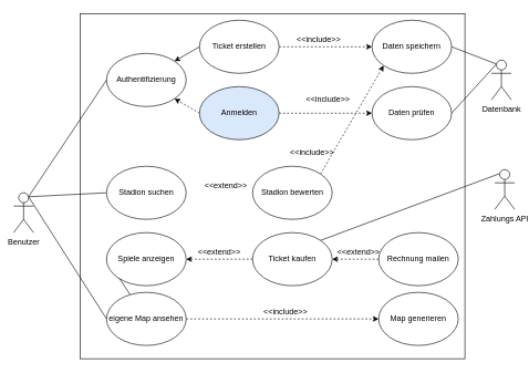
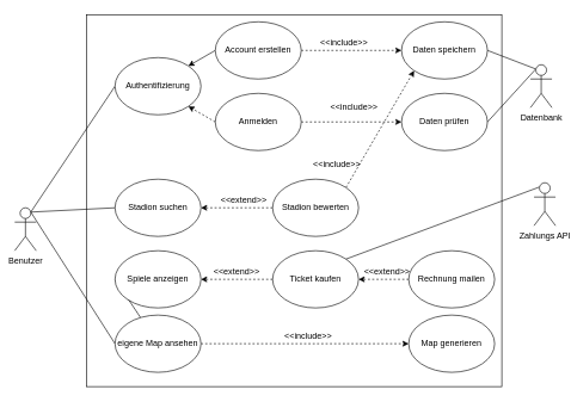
  <mxCell id="0" />
  <mxCell id="1" parent="0" />
  <mxCell id="2" value="" style="rounded=0;whiteSpace=wrap;html=1;" parent="1" vertex="1"><mxGeometry x="120" y="20" width="580" height="520" as="geometry" /></mxCell>
  <mxCell id="3" style="rounded=0;orthogonalLoop=1;jettySize=auto;html=1;exitX=0.75;exitY=0.1;exitDx=0;exitDy=0;exitPerimeter=0;entryX=0;entryY=0.5;entryDx=0;entryDy=0;endArrow=none;endFill=0;" parent="1" source="4" target="19" edge="1"><mxGeometry relative="1" as="geometry" /></mxCell>
  <mxCell id="4" value="Benutzer" style="shape=umlActor;verticalLabelPosition=bottom;verticalAlign=top;html=1;outlineConnect=0;" parent="1" vertex="1"><mxGeometry x="20" y="290" width="30" height="60" as="geometry" /></mxCell>
  <mxCell id="5" style="edgeStyle=none;rounded=0;orthogonalLoop=1;jettySize=auto;html=1;exitX=0;exitY=0.5;exitDx=0;exitDy=0;endArrow=none;endFill=0;" parent="1" source="6" target="14" edge="1"><mxGeometry relative="1" as="geometry"><mxPoint x="80" y="310" as="targetPoint" /></mxGeometry></mxCell>
  <mxCell id="6" value="Spiele anzeigen" style="ellipse;whiteSpace=wrap;html=1;" parent="1" vertex="1"><mxGeometry x="160" y="350" width="120" height="80" as="geometry" /></mxCell>
  <mxCell id="7" style="edgeStyle=none;rounded=0;orthogonalLoop=1;jettySize=auto;html=1;exitX=0;exitY=0.5;exitDx=0;exitDy=0;endArrow=none;endFill=0;entryX=0.75;entryY=0.1;entryDx=0;entryDy=0;entryPerimeter=0;" parent="1" source="8" target="4" edge="1"><mxGeometry relative="1" as="geometry"><mxPoint x="80" y="320" as="targetPoint" /></mxGeometry></mxCell>
  <mxCell id="8" value="Stadion suchen" style="ellipse;whiteSpace=wrap;html=1;" parent="1" vertex="1"><mxGeometry x="160" y="250" width="120" height="80" as="geometry" /></mxCell>
  <mxCell id="9" style="edgeStyle=none;rounded=0;orthogonalLoop=1;jettySize=auto;html=1;exitX=1;exitY=0;exitDx=0;exitDy=0;entryX=0;entryY=1;entryDx=0;entryDy=0;endArrow=classic;endFill=1;dashed=1;" parent="1" source="11" target="26" edge="1"><mxGeometry relative="1" as="geometry" /></mxCell>
+ <mxCell id="10" style="edgeStyle=none;rounded=0;orthogonalLoop=1;jettySize=auto;html=1;exitX=0;exitY=0.5;exitDx=0;exitDy=0;entryX=1;entryY=0.5;entryDx=0;entryDy=0;dashed=1;" edge="1" parent="1" source="11" target="8"><mxGeometry relative="1" as="geometry" /></mxCell>
  <mxCell id="11" value="Stadion bewerten" style="ellipse;whiteSpace=wrap;html=1;" parent="1" vertex="1"><mxGeometry x="380" y="250" width="120" height="80" as="geometry" /></mxCell>
  <mxCell id="12" style="edgeStyle=none;rounded=0;orthogonalLoop=1;jettySize=auto;html=1;exitX=0;exitY=0.5;exitDx=0;exitDy=0;entryX=0.75;entryY=0.1;entryDx=0;entryDy=0;entryPerimeter=0;endArrow=none;endFill=0;" parent="1" source="14" target="4" edge="1"><mxGeometry relative="1" as="geometry" /></mxCell>
  <mxCell id="13" style="edgeStyle=none;rounded=0;orthogonalLoop=1;jettySize=auto;html=1;exitX=1;exitY=0.5;exitDx=0;exitDy=0;entryX=0;entryY=0.5;entryDx=0;entryDy=0;dashed=1;endArrow=classic;endFill=1;" parent="1" source="14" target="24" edge="1"><mxGeometry relative="1" as="geometry" /></mxCell>
  <mxCell id="14" value="eigene Map ansehen" style="ellipse;whiteSpace=wrap;html=1;" parent="1" vertex="1"><mxGeometry x="160" y="440" width="120" height="80" as="geometry" /></mxCell>
  <mxCell id="15" style="edgeStyle=none;rounded=0;orthogonalLoop=1;jettySize=auto;html=1;exitX=1;exitY=0.5;exitDx=0;exitDy=0;entryX=0;entryY=0.5;entryDx=0;entryDy=0;dashed=1;endArrow=classic;endFill=1;" parent="1" source="17" target="27" edge="1"><mxGeometry relative="1" as="geometry" /></mxCell>
  <mxCell id="16" style="rounded=0;orthogonalLoop=1;jettySize=auto;html=1;exitX=0;exitY=0.5;exitDx=0;exitDy=0;entryX=1;entryY=1;entryDx=0;entryDy=0;dashed=1;" edge="1" parent="1" source="17" target="19"><mxGeometry relative="1" as="geometry" /></mxCell>
- <mxCell id="17" value="Anmelden" style="ellipse;whiteSpace=wrap;html=1;fillColor=#dae8fc;" parent="1" vertex="1"><mxGeometry x="300" y="130" width="120" height="80" as="geometry" /></mxCell>
+ <mxCell id="17" value="Anmelden" style="ellipse;whiteSpace=wrap;html=1;" parent="1" vertex="1"><mxGeometry x="300" y="130" width="120" height="80" as="geometry" /></mxCell>
  <mxCell id="18" style="edgeStyle=none;rounded=0;orthogonalLoop=1;jettySize=auto;html=1;exitX=1;exitY=0.5;exitDx=0;exitDy=0;entryX=0;entryY=0.5;entryDx=0;entryDy=0;endArrow=classic;endFill=1;dashed=1;" parent="1" source="40" target="26" edge="1"><mxGeometry relative="1" as="geometry" /></mxCell>
  <mxCell id="19" value="Authentifizierung" style="ellipse;whiteSpace=wrap;html=1;" parent="1" vertex="1"><mxGeometry x="160" y="80" width="120" height="80" as="geometry" /></mxCell>
  <mxCell id="20" value="&amp;lt;&amp;lt;extend&amp;gt;&amp;gt;" style="text;html=1;strokeColor=none;fillColor=none;align=center;verticalAlign=middle;whiteSpace=wrap;rounded=0;" parent="1" vertex="1"><mxGeometry x="320" y="270" width="40" height="20" as="geometry" /></mxCell>
  <mxCell id="21" style="edgeStyle=none;rounded=0;orthogonalLoop=1;jettySize=auto;html=1;exitX=0;exitY=0.5;exitDx=0;exitDy=0;entryX=1;entryY=0.5;entryDx=0;entryDy=0;dashed=1;" edge="1" parent="1" source="22" target="6"><mxGeometry relative="1" as="geometry" /></mxCell>
  <mxCell id="22" value="Ticket kaufen" style="ellipse;whiteSpace=wrap;html=1;" parent="1" vertex="1"><mxGeometry x="380" y="350" width="120" height="80" as="geometry" /></mxCell>
  <mxCell id="23" value="&amp;lt;&amp;lt;extend&amp;gt;&amp;gt;" style="text;html=1;strokeColor=none;fillColor=none;align=center;verticalAlign=middle;whiteSpace=wrap;rounded=0;" parent="1" vertex="1"><mxGeometry x="310" y="370" width="40" height="20" as="geometry" /></mxCell>
  <mxCell id="24" value="Map generieren" style="ellipse;whiteSpace=wrap;html=1;" parent="1" vertex="1"><mxGeometry x="570" y="440" width="120" height="80" as="geometry" /></mxCell>
  <mxCell id="25" value="&amp;lt;&amp;lt;include&amp;gt;&amp;gt;" style="text;html=1;strokeColor=none;fillColor=none;align=center;verticalAlign=middle;whiteSpace=wrap;rounded=0;" parent="1" vertex="1"><mxGeometry x="410" y="460" width="40" height="20" as="geometry" /></mxCell>
  <mxCell id="26" value="Daten speichern" style="ellipse;whiteSpace=wrap;html=1;" parent="1" vertex="1"><mxGeometry x="560" y="30" width="120" height="80" as="geometry" /></mxCell>
  <mxCell id="27" value="Daten prüfen" style="ellipse;whiteSpace=wrap;html=1;" parent="1" vertex="1"><mxGeometry x="560" y="130" width="120" height="80" as="geometry" /></mxCell>
  <mxCell id="28" value="&amp;lt;&amp;lt;include&amp;gt;&amp;gt;" style="text;html=1;strokeColor=none;fillColor=none;align=center;verticalAlign=middle;whiteSpace=wrap;rounded=0;" parent="1" vertex="1"><mxGeometry x="474" y="140" width="40" height="20" as="geometry" /></mxCell>
  <mxCell id="29" value="&amp;lt;&amp;lt;include&amp;gt;&amp;gt;" style="text;html=1;strokeColor=none;fillColor=none;align=center;verticalAlign=middle;whiteSpace=wrap;rounded=0;" parent="1" vertex="1"><mxGeometry x="460" y="50" width="40" height="20" as="geometry" /></mxCell>
  <mxCell id="30" style="edgeStyle=none;rounded=0;orthogonalLoop=1;jettySize=auto;html=1;exitX=0.25;exitY=0.1;exitDx=0;exitDy=0;exitPerimeter=0;entryX=1;entryY=0.5;entryDx=0;entryDy=0;endArrow=none;endFill=0;" parent="1" source="32" target="26" edge="1"><mxGeometry relative="1" as="geometry" /></mxCell>
  <mxCell id="31" style="edgeStyle=none;rounded=0;orthogonalLoop=1;jettySize=auto;html=1;exitX=0.25;exitY=0.1;exitDx=0;exitDy=0;exitPerimeter=0;entryX=1;entryY=0.5;entryDx=0;entryDy=0;endArrow=none;endFill=0;" parent="1" source="32" target="27" edge="1"><mxGeometry relative="1" as="geometry" /></mxCell>
  <mxCell id="32" value="Datenbank" style="shape=umlActor;verticalLabelPosition=bottom;verticalAlign=top;html=1;outlineConnect=0;" parent="1" vertex="1"><mxGeometry x="740" y="90" width="30" height="60" as="geometry" /></mxCell>
  <mxCell id="33" value="&amp;lt;&amp;lt;include&amp;gt;&amp;gt;" style="text;html=1;strokeColor=none;fillColor=none;align=center;verticalAlign=middle;whiteSpace=wrap;rounded=0;" parent="1" vertex="1"><mxGeometry x="450" y="220" width="40" height="20" as="geometry" /></mxCell>
  <mxCell id="34" style="edgeStyle=none;rounded=0;orthogonalLoop=1;jettySize=auto;html=1;exitX=0;exitY=0.5;exitDx=0;exitDy=0;dashed=1;" edge="1" parent="1" source="35" target="22"><mxGeometry relative="1" as="geometry" /></mxCell>
  <mxCell id="35" value="Rechnung mailen" style="ellipse;whiteSpace=wrap;html=1;" parent="1" vertex="1"><mxGeometry x="570" y="350" width="120" height="80" as="geometry" /></mxCell>
  <mxCell id="36" value="&amp;lt;&amp;lt;extend&amp;gt;&amp;gt;" style="text;html=1;strokeColor=none;fillColor=none;align=center;verticalAlign=middle;whiteSpace=wrap;rounded=0;" parent="1" vertex="1"><mxGeometry x="520" y="370" width="40" height="20" as="geometry" /></mxCell>
  <mxCell id="37" style="edgeStyle=none;rounded=0;orthogonalLoop=1;jettySize=auto;html=1;exitX=0.25;exitY=0.1;exitDx=0;exitDy=0;exitPerimeter=0;entryX=1;entryY=0;entryDx=0;entryDy=0;endArrow=none;endFill=0;" parent="1" source="38" target="22" edge="1"><mxGeometry relative="1" as="geometry" /></mxCell>
  <mxCell id="38" value="Zahlungs API" style="shape=umlActor;verticalLabelPosition=bottom;verticalAlign=top;html=1;outlineConnect=0;" parent="1" vertex="1"><mxGeometry x="745" y="255" width="30" height="60" as="geometry" /></mxCell>
  <mxCell id="39" style="rounded=0;orthogonalLoop=1;jettySize=auto;html=1;exitX=0;exitY=0.5;exitDx=0;exitDy=0;entryX=1;entryY=0;entryDx=0;entryDy=0;" edge="1" parent="1" source="40" target="19"><mxGeometry relative="1" as="geometry" /></mxCell>
- <mxCell id="40" value="Ticket erstellen" style="ellipse;whiteSpace=wrap;html=1;" vertex="1" parent="1"><mxGeometry x="300" y="30" width="120" height="80" as="geometry" /></mxCell>
+ <mxCell id="40" value="Account erstellen" style="ellipse;whiteSpace=wrap;html=1;" vertex="1" parent="1"><mxGeometry x="300" y="30" width="120" height="80" as="geometry" /></mxCell>
  <mxCell id="41" style="edgeStyle=none;rounded=0;orthogonalLoop=1;jettySize=auto;html=1;exitX=0.5;exitY=1;exitDx=0;exitDy=0;dashed=1;" edge="1" parent="1" source="33" target="33"><mxGeometry relative="1" as="geometry" /></mxCell>
